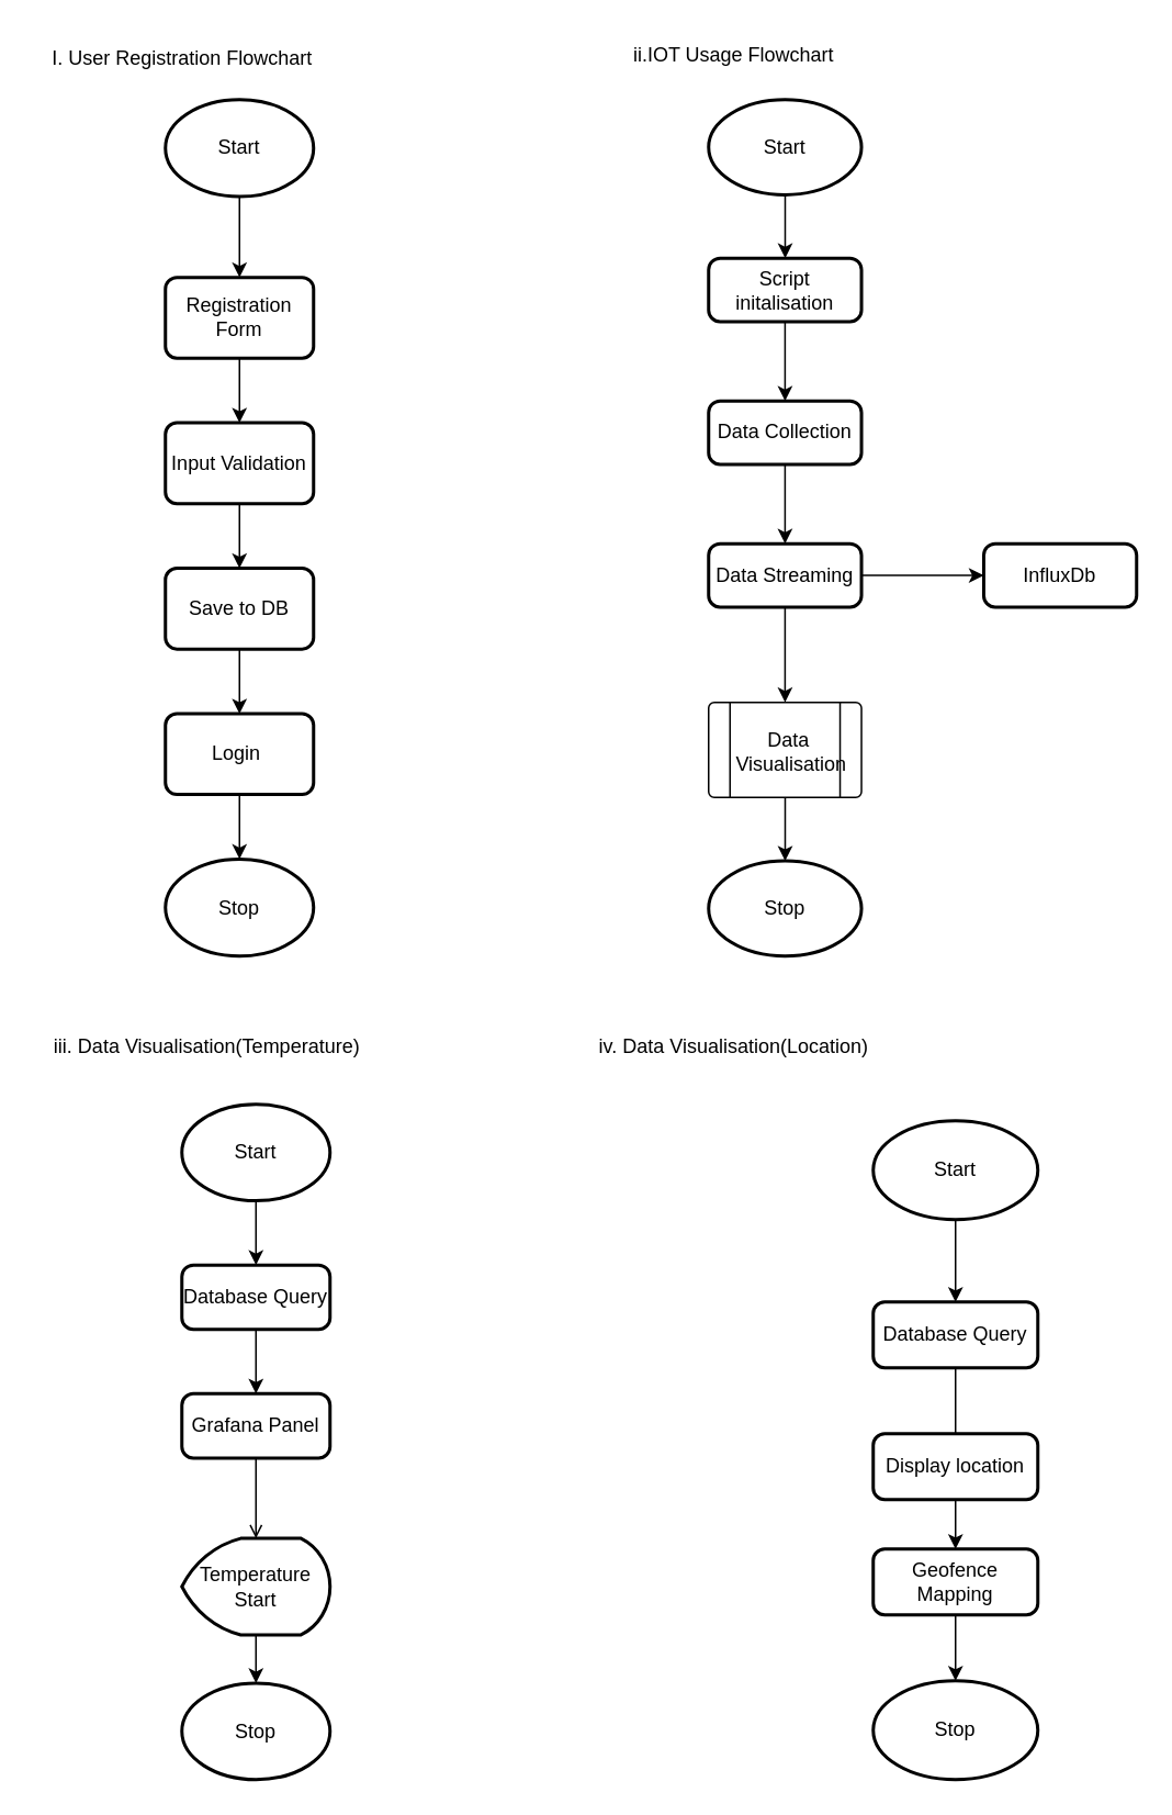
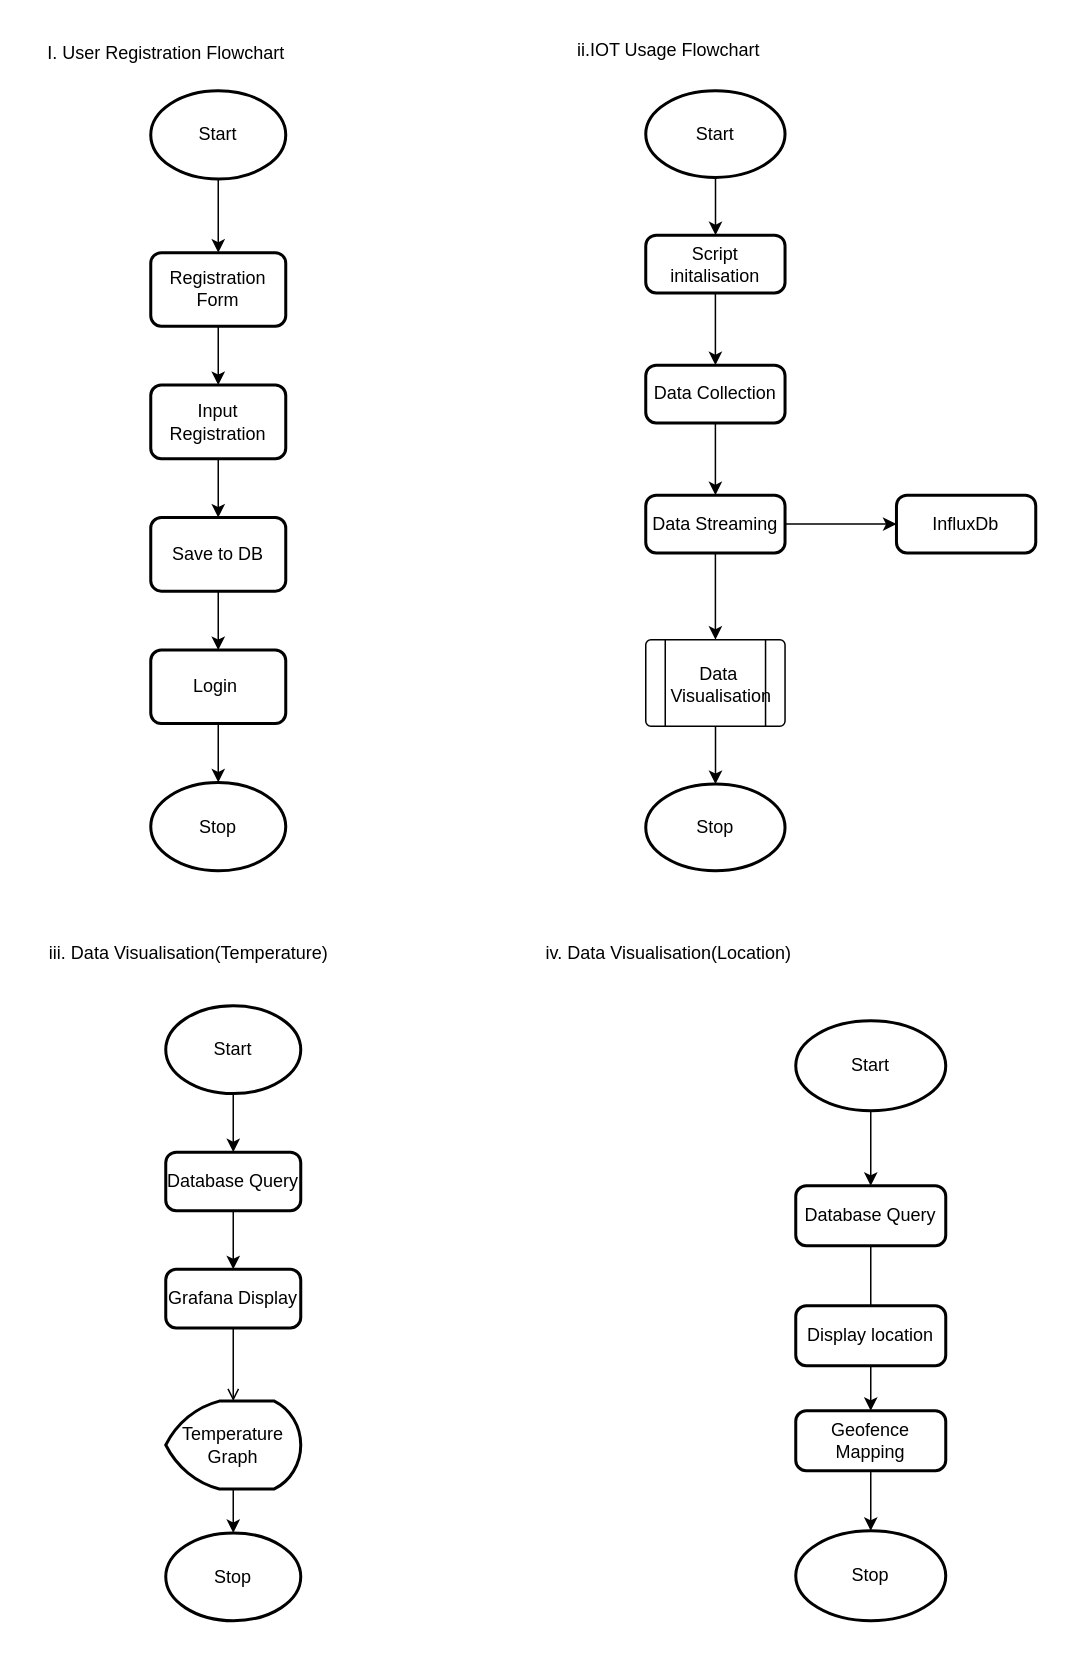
  <mxCell id="0" />
  <mxCell id="1" parent="0" />
  <mxCell id="2" value="I. User Registration Flowchart" style="text;html=1;align=center;verticalAlign=middle;resizable=0;points=[];autosize=1;strokeColor=none;fillColor=none;" vertex="1" parent="1"><mxGeometry x="20" y="20" width="180" height="30" as="geometry" /></mxCell>
  <mxCell id="3" value="ii.IOT Usage Flowchart&lt;div&gt;&lt;br&gt;&lt;/div&gt;" style="text;html=1;align=center;verticalAlign=middle;resizable=0;points=[];autosize=1;strokeColor=none;fillColor=none;" vertex="1" parent="1"><mxGeometry x="370" y="20" width="150" height="40" as="geometry" /></mxCell>
  <mxCell id="4" value="iii. Data Visualisation(Temperature)" style="text;html=1;align=center;verticalAlign=middle;resizable=0;points=[];autosize=1;strokeColor=none;fillColor=none;" vertex="1" parent="1"><mxGeometry x="20" y="620" width="210" height="30" as="geometry" /></mxCell>
  <mxCell id="5" value="" style="group" vertex="1" connectable="0" parent="1"><mxGeometry x="100" y="60" width="90" height="520" as="geometry" /></mxCell>
  <mxCell id="6" value="" style="edgeStyle=orthogonalEdgeStyle;rounded=0;orthogonalLoop=1;jettySize=auto;html=1;" edge="1" parent="5" source="7" target="9"><mxGeometry relative="1" as="geometry" /></mxCell>
  <mxCell id="7" value="Start" style="strokeWidth=2;html=1;shape=mxgraph.flowchart.start_1;whiteSpace=wrap;" vertex="1" parent="5"><mxGeometry width="90" height="58.868" as="geometry" /></mxCell>
  <mxCell id="8" value="" style="edgeStyle=orthogonalEdgeStyle;rounded=0;orthogonalLoop=1;jettySize=auto;html=1;" edge="1" parent="5" source="9" target="11"><mxGeometry relative="1" as="geometry" /></mxCell>
  <mxCell id="9" value="Registration Form" style="rounded=1;whiteSpace=wrap;html=1;absoluteArcSize=1;arcSize=14;strokeWidth=2;" vertex="1" parent="5"><mxGeometry y="107.925" width="90" height="49.057" as="geometry" /></mxCell>
  <mxCell id="10" value="" style="edgeStyle=orthogonalEdgeStyle;rounded=0;orthogonalLoop=1;jettySize=auto;html=1;" edge="1" parent="5" source="11" target="13"><mxGeometry relative="1" as="geometry" /></mxCell>
- <mxCell id="11" value="Input Validation" style="rounded=1;whiteSpace=wrap;html=1;absoluteArcSize=1;arcSize=14;strokeWidth=2;" vertex="1" parent="5"><mxGeometry y="196.226" width="90" height="49.057" as="geometry" /></mxCell>
+ <mxCell id="11" value="Input Registration" style="rounded=1;whiteSpace=wrap;html=1;absoluteArcSize=1;arcSize=14;strokeWidth=2;" vertex="1" parent="5"><mxGeometry y="196.226" width="90" height="49.057" as="geometry" /></mxCell>
  <mxCell id="12" value="" style="edgeStyle=orthogonalEdgeStyle;rounded=0;orthogonalLoop=1;jettySize=auto;html=1;" edge="1" parent="5" source="13" target="15"><mxGeometry relative="1" as="geometry" /></mxCell>
  <mxCell id="13" value="Save to DB" style="rounded=1;whiteSpace=wrap;html=1;absoluteArcSize=1;arcSize=14;strokeWidth=2;" vertex="1" parent="5"><mxGeometry y="284.528" width="90" height="49.057" as="geometry" /></mxCell>
  <mxCell id="14" value="" style="edgeStyle=orthogonalEdgeStyle;rounded=0;orthogonalLoop=1;jettySize=auto;html=1;" edge="1" parent="5" source="15" target="16"><mxGeometry relative="1" as="geometry" /></mxCell>
  <mxCell id="15" value="Login&amp;nbsp;" style="rounded=1;whiteSpace=wrap;html=1;absoluteArcSize=1;arcSize=14;strokeWidth=2;" vertex="1" parent="5"><mxGeometry y="372.83" width="90" height="49.057" as="geometry" /></mxCell>
  <mxCell id="16" value="Stop" style="strokeWidth=2;html=1;shape=mxgraph.flowchart.start_1;whiteSpace=wrap;" vertex="1" parent="5"><mxGeometry y="461.132" width="90" height="58.868" as="geometry" /></mxCell>
  <mxCell id="17" value="" style="group" vertex="1" connectable="0" parent="1"><mxGeometry x="430" y="60" width="260" height="520" as="geometry" /></mxCell>
  <mxCell id="18" value="" style="edgeStyle=orthogonalEdgeStyle;rounded=0;orthogonalLoop=1;jettySize=auto;html=1;" edge="1" parent="17" source="19" target="21"><mxGeometry relative="1" as="geometry" /></mxCell>
  <mxCell id="19" value="Start" style="strokeWidth=2;html=1;shape=mxgraph.flowchart.start_1;whiteSpace=wrap;" vertex="1" parent="17"><mxGeometry width="92.857" height="57.778" as="geometry" /></mxCell>
  <mxCell id="20" value="" style="edgeStyle=orthogonalEdgeStyle;rounded=0;orthogonalLoop=1;jettySize=auto;html=1;" edge="1" parent="17" source="21" target="23"><mxGeometry relative="1" as="geometry" /></mxCell>
  <mxCell id="21" value="Script initalisation" style="rounded=1;whiteSpace=wrap;html=1;absoluteArcSize=1;arcSize=14;strokeWidth=2;" vertex="1" parent="17"><mxGeometry y="96.296" width="92.857" height="38.519" as="geometry" /></mxCell>
  <mxCell id="22" value="" style="edgeStyle=orthogonalEdgeStyle;rounded=0;orthogonalLoop=1;jettySize=auto;html=1;" edge="1" parent="17" source="23" target="26"><mxGeometry relative="1" as="geometry" /></mxCell>
  <mxCell id="23" value="Data Collection" style="rounded=1;whiteSpace=wrap;html=1;absoluteArcSize=1;arcSize=14;strokeWidth=2;" vertex="1" parent="17"><mxGeometry y="182.963" width="92.857" height="38.519" as="geometry" /></mxCell>
  <mxCell id="24" value="" style="edgeStyle=orthogonalEdgeStyle;rounded=0;orthogonalLoop=1;jettySize=auto;html=1;" edge="1" parent="17" source="26" target="27"><mxGeometry relative="1" as="geometry" /></mxCell>
  <mxCell id="25" value="" style="edgeStyle=orthogonalEdgeStyle;rounded=0;orthogonalLoop=1;jettySize=auto;html=1;" edge="1" parent="17" source="26" target="29"><mxGeometry relative="1" as="geometry" /></mxCell>
  <mxCell id="26" value="Data Streaming" style="rounded=1;whiteSpace=wrap;html=1;absoluteArcSize=1;arcSize=14;strokeWidth=2;" vertex="1" parent="17"><mxGeometry y="269.63" width="92.857" height="38.519" as="geometry" /></mxCell>
  <mxCell id="27" value="InfluxDb" style="rounded=1;whiteSpace=wrap;html=1;absoluteArcSize=1;arcSize=14;strokeWidth=2;" vertex="1" parent="17"><mxGeometry x="167.143" y="269.63" width="92.857" height="38.519" as="geometry" /></mxCell>
  <mxCell id="28" value="" style="edgeStyle=orthogonalEdgeStyle;rounded=0;orthogonalLoop=1;jettySize=auto;html=1;" edge="1" parent="17" source="29" target="30"><mxGeometry relative="1" as="geometry" /></mxCell>
  <mxCell id="29" value="" style="verticalLabelPosition=bottom;verticalAlign=top;html=1;shape=process;whiteSpace=wrap;rounded=1;size=0.14;arcSize=6;" vertex="1" parent="17"><mxGeometry y="365.926" width="92.857" height="57.778" as="geometry" /></mxCell>
  <mxCell id="30" value="Stop" style="strokeWidth=2;html=1;shape=mxgraph.flowchart.start_1;whiteSpace=wrap;" vertex="1" parent="17"><mxGeometry y="462.222" width="92.857" height="57.778" as="geometry" /></mxCell>
  <mxCell id="31" value="Data&amp;nbsp;&lt;div&gt;Visualisation&lt;/div&gt;" style="text;html=1;align=center;verticalAlign=middle;resizable=0;points=[];autosize=1;strokeColor=none;fillColor=none;" vertex="1" parent="17"><mxGeometry x="4.643" y="375.556" width="90" height="40" as="geometry" /></mxCell>
  <mxCell id="32" value="" style="group" vertex="1" connectable="0" parent="1"><mxGeometry x="110" y="670" width="90" height="410" as="geometry" /></mxCell>
  <mxCell id="33" value="" style="edgeStyle=orthogonalEdgeStyle;rounded=0;orthogonalLoop=1;jettySize=auto;html=1;" edge="1" parent="32" source="34" target="36"><mxGeometry relative="1" as="geometry" /></mxCell>
  <mxCell id="34" value="Start" style="strokeWidth=2;html=1;shape=mxgraph.flowchart.start_1;whiteSpace=wrap;" vertex="1" parent="32"><mxGeometry width="90" height="58.571" as="geometry" /></mxCell>
  <mxCell id="35" value="" style="edgeStyle=orthogonalEdgeStyle;rounded=0;orthogonalLoop=1;jettySize=auto;html=1;" edge="1" parent="32" source="36" target="38"><mxGeometry relative="1" as="geometry" /></mxCell>
  <mxCell id="36" value="Database Query" style="rounded=1;whiteSpace=wrap;html=1;absoluteArcSize=1;arcSize=14;strokeWidth=2;" vertex="1" parent="32"><mxGeometry y="97.619" width="90" height="39.048" as="geometry" /></mxCell>
  <mxCell id="37" value="" style="edgeStyle=orthogonalEdgeStyle;rounded=0;orthogonalLoop=1;jettySize=auto;html=1;endArrow=open;" edge="1" parent="32" source="38" target="40"><mxGeometry relative="1" as="geometry" /></mxCell>
- <mxCell id="38" value="Grafana Panel" style="rounded=1;whiteSpace=wrap;html=1;absoluteArcSize=1;arcSize=14;strokeWidth=2;" vertex="1" parent="32"><mxGeometry y="175.714" width="90" height="39.048" as="geometry" /></mxCell>
+ <mxCell id="38" value="Grafana Display" style="rounded=1;whiteSpace=wrap;html=1;absoluteArcSize=1;arcSize=14;strokeWidth=2;" vertex="1" parent="32"><mxGeometry y="175.714" width="90" height="39.048" as="geometry" /></mxCell>
  <mxCell id="39" value="" style="edgeStyle=orthogonalEdgeStyle;rounded=0;orthogonalLoop=1;jettySize=auto;html=1;" edge="1" parent="32" source="40" target="41"><mxGeometry relative="1" as="geometry" /></mxCell>
- <mxCell id="40" value="Temperature Start" style="strokeWidth=2;html=1;shape=mxgraph.flowchart.display;whiteSpace=wrap;" vertex="1" parent="32"><mxGeometry y="263.571" width="90" height="58.571" as="geometry" /></mxCell>
+ <mxCell id="40" value="Temperature Graph" style="strokeWidth=2;html=1;shape=mxgraph.flowchart.display;whiteSpace=wrap;" vertex="1" parent="32"><mxGeometry y="263.571" width="90" height="58.571" as="geometry" /></mxCell>
  <mxCell id="41" value="Stop" style="strokeWidth=2;html=1;shape=mxgraph.flowchart.start_1;whiteSpace=wrap;" vertex="1" parent="32"><mxGeometry y="351.429" width="90" height="58.571" as="geometry" /></mxCell>
  <mxCell id="42" value="iv. Data Visualisation(Location)" style="text;html=1;align=center;verticalAlign=middle;resizable=0;points=[];autosize=1;strokeColor=none;fillColor=none;" vertex="1" parent="1"><mxGeometry x="350" y="620" width="190" height="30" as="geometry" /></mxCell>
  <mxCell id="43" value="" style="group" vertex="1" connectable="0" parent="1"><mxGeometry x="530" y="690" width="100" height="390" as="geometry" /></mxCell>
  <mxCell id="44" value="" style="edgeStyle=orthogonalEdgeStyle;rounded=0;orthogonalLoop=1;jettySize=auto;html=1;" edge="1" parent="43" source="45" target="47"><mxGeometry relative="1" as="geometry" /></mxCell>
  <mxCell id="45" value="Start" style="strokeWidth=2;html=1;shape=mxgraph.flowchart.start_1;whiteSpace=wrap;" vertex="1" parent="43"><mxGeometry y="-10" width="100" height="60" as="geometry" /></mxCell>
  <mxCell id="46" value="" style="edgeStyle=orthogonalEdgeStyle;rounded=0;orthogonalLoop=1;jettySize=auto;html=1;" edge="1" parent="43" source="47" target="50"><mxGeometry relative="1" as="geometry" /></mxCell>
  <mxCell id="47" value="Database Query" style="rounded=1;whiteSpace=wrap;html=1;absoluteArcSize=1;arcSize=14;strokeWidth=2;" vertex="1" parent="43"><mxGeometry y="100" width="100" height="40" as="geometry" /></mxCell>
  <mxCell id="48" value="Display location" style="rounded=1;whiteSpace=wrap;html=1;absoluteArcSize=1;arcSize=14;strokeWidth=2;" vertex="1" parent="43"><mxGeometry y="180" width="100" height="40" as="geometry" /></mxCell>
  <mxCell id="49" value="" style="edgeStyle=orthogonalEdgeStyle;rounded=0;orthogonalLoop=1;jettySize=auto;html=1;" edge="1" parent="43" source="50" target="51"><mxGeometry relative="1" as="geometry" /></mxCell>
  <mxCell id="50" value="Geofence Mapping" style="rounded=1;whiteSpace=wrap;html=1;absoluteArcSize=1;arcSize=14;strokeWidth=2;" vertex="1" parent="43"><mxGeometry y="250" width="100" height="40" as="geometry" /></mxCell>
  <mxCell id="51" value="Stop" style="strokeWidth=2;html=1;shape=mxgraph.flowchart.start_1;whiteSpace=wrap;" vertex="1" parent="43"><mxGeometry y="330" width="100" height="60" as="geometry" /></mxCell>
